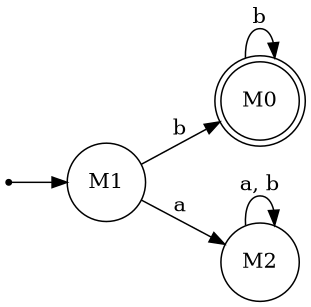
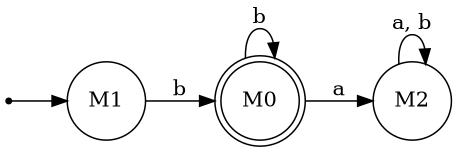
  digraph {
    rankdir=LR
    node [shape=circle]
    inic [shape=point]
    M1
    M0 [shape=doublecircle]
    M2
    inic -> M1
    M1 -> M0 [label=b]
    M0 -> M0 [label=b]
-   M1 -> M2 [label=a]
+   M0 -> M2 [label=a]
    M2 -> M2 [label="a, b"]
  }
